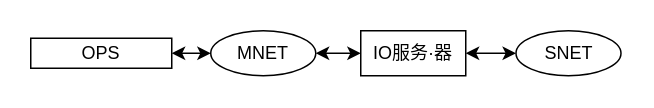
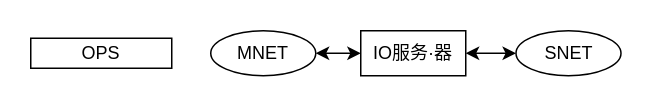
  <mxCell id="0" />
  <mxCell id="1" parent="0" />
  <mxCell id="2" value="OPS" style="rounded=0;whiteSpace=wrap;html=1;" vertex="1" parent="1"><mxGeometry x="20" y="25" width="94" height="20" as="geometry" /></mxCell>
  <mxCell id="3" value="MNET" style="ellipse;whiteSpace=wrap;html=1;" vertex="1" parent="1"><mxGeometry x="140" y="20" width="70" height="30" as="geometry" /></mxCell>
- <mxCell id="4" value="" style="endArrow=classic;startArrow=classic;html=1;rounded=0;exitX=1;exitY=0.5;exitDx=0;exitDy=0;entryX=0;entryY=0.5;entryDx=0;entryDy=0;" edge="1" parent="1" source="2" target="3"><mxGeometry width="50" height="50" relative="1" as="geometry"><mxPoint x="390" y="155" as="sourcePoint" /><mxPoint x="440" y="105" as="targetPoint" /></mxGeometry></mxCell>
  <mxCell id="5" value="IO服务·器" style="rounded=0;whiteSpace=wrap;html=1;" vertex="1" parent="1"><mxGeometry x="240" y="20" width="70" height="30" as="geometry" /></mxCell>
  <mxCell id="6" value="" style="endArrow=classic;startArrow=classic;html=1;rounded=0;exitX=1;exitY=0.5;exitDx=0;exitDy=0;entryX=0;entryY=0.5;entryDx=0;entryDy=0;" edge="1" parent="1" source="3" target="5"><mxGeometry width="50" height="50" relative="1" as="geometry"><mxPoint x="390" y="155" as="sourcePoint" /><mxPoint x="440" y="105" as="targetPoint" /></mxGeometry></mxCell>
  <mxCell id="7" value="SNET" style="ellipse;whiteSpace=wrap;html=1;" vertex="1" parent="1"><mxGeometry x="343.5" y="20" width="70" height="30" as="geometry" /></mxCell>
  <mxCell id="8" value="" style="endArrow=classic;startArrow=classic;html=1;rounded=0;exitX=1;exitY=0.5;exitDx=0;exitDy=0;entryX=0;entryY=0.5;entryDx=0;entryDy=0;" edge="1" parent="1" source="5" target="7"><mxGeometry width="50" height="50" relative="1" as="geometry"><mxPoint x="390" y="155" as="sourcePoint" /><mxPoint x="440" y="105" as="targetPoint" /></mxGeometry></mxCell>
